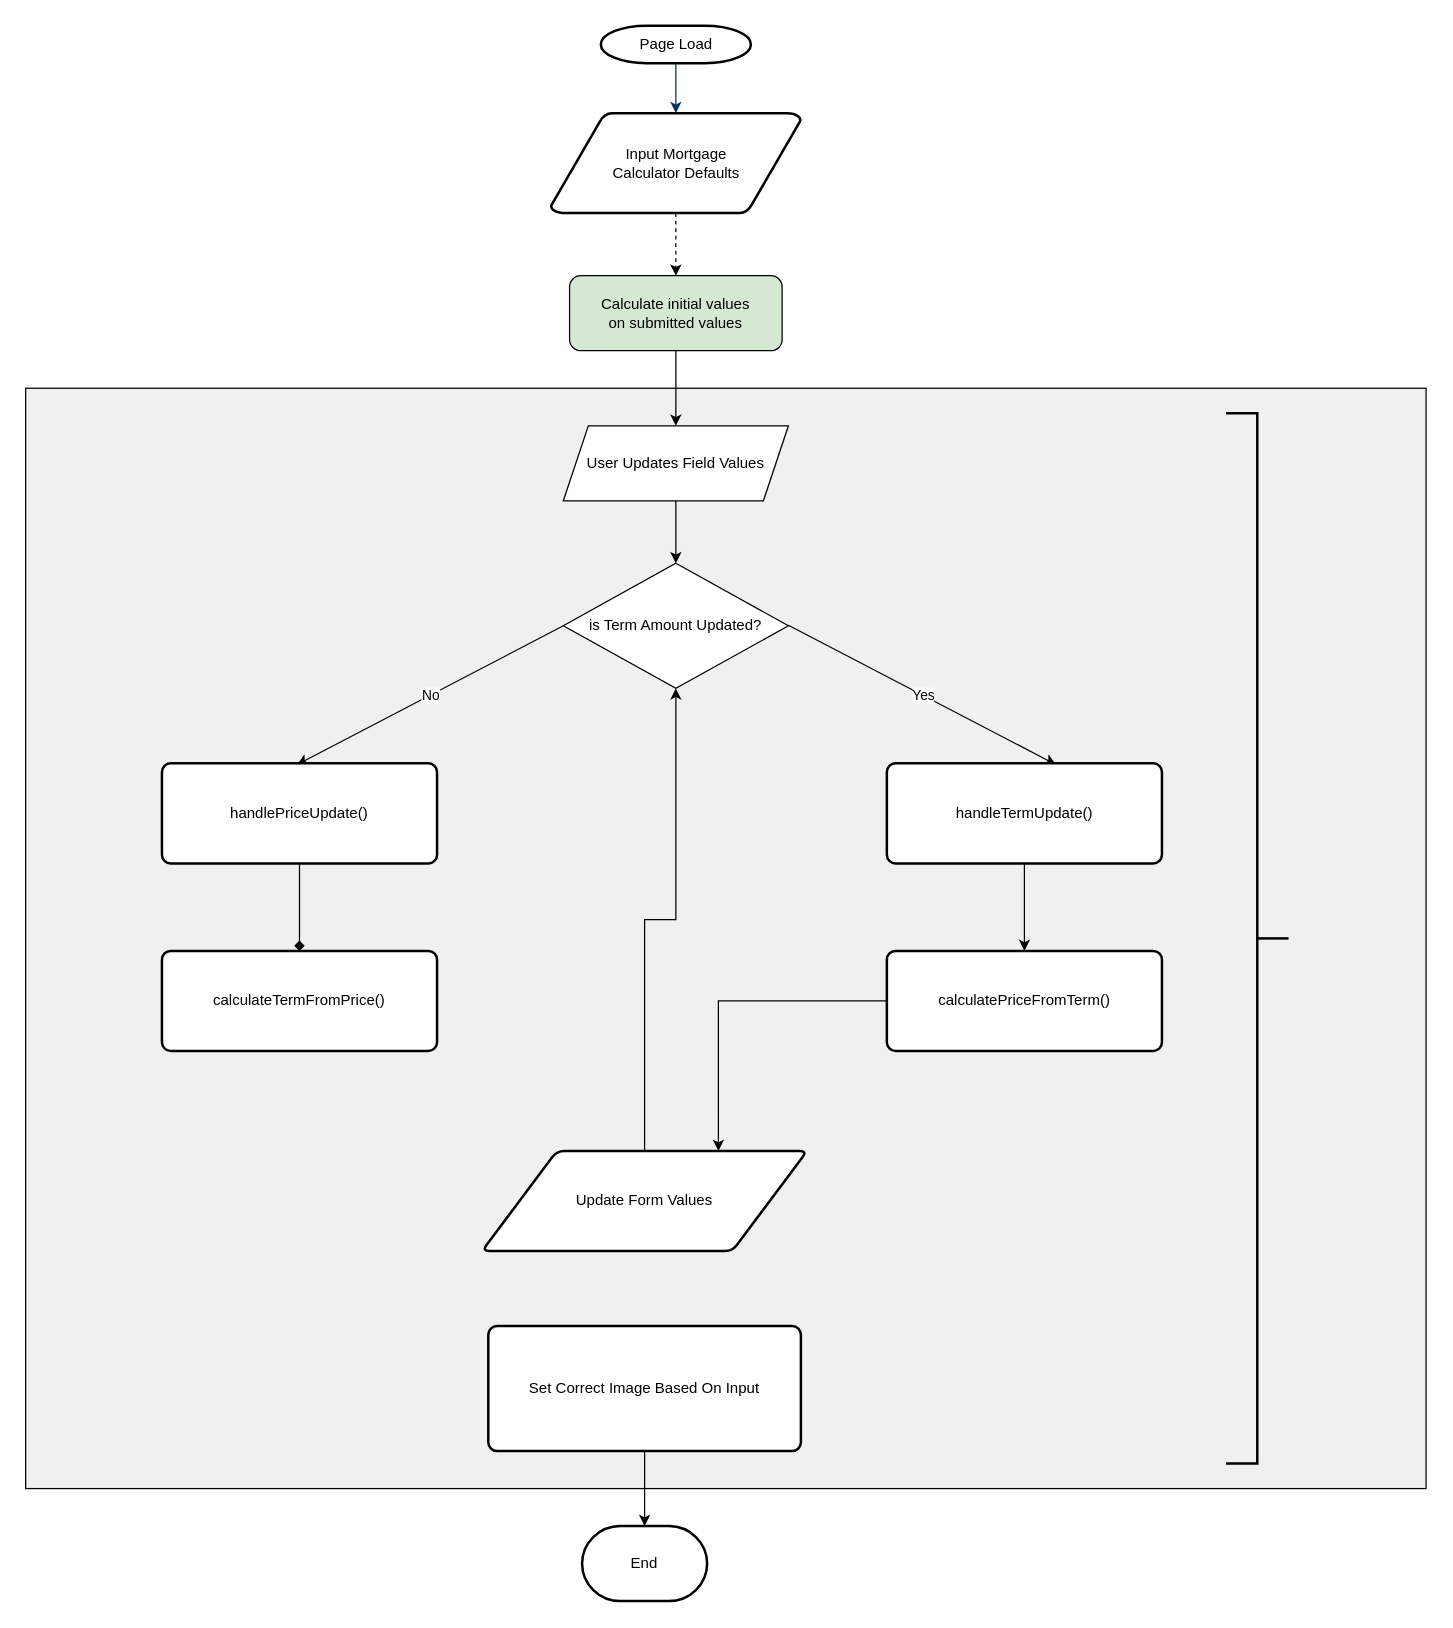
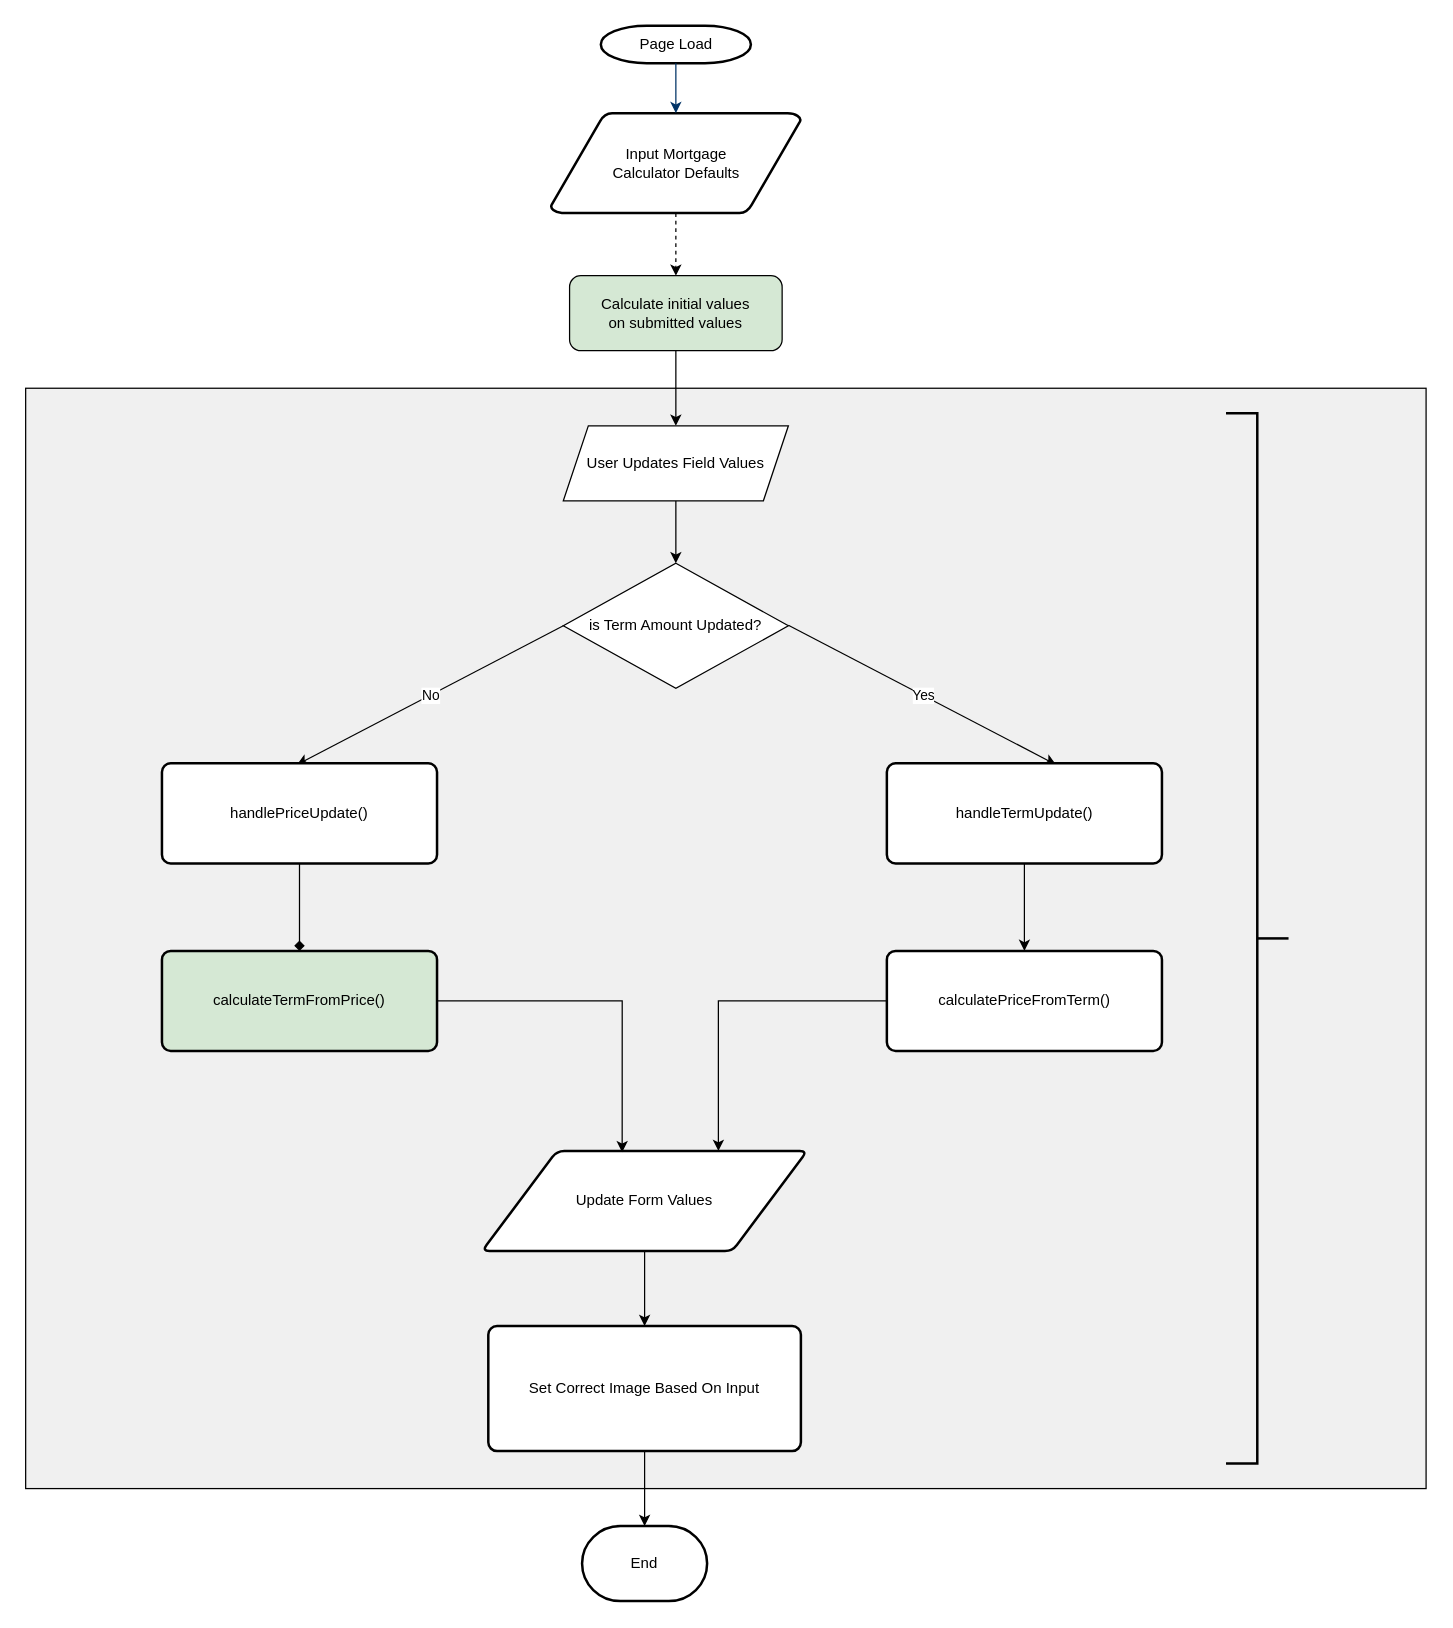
  <mxCell id="0" />
  <mxCell id="1" parent="0" />
  <mxCell id="2" value="" style="rounded=0;whiteSpace=wrap;html=1;fillColor=#F0F0F0;" vertex="1" parent="1"><mxGeometry x="20" y="310" width="1120" height="880" as="geometry" /></mxCell>
  <mxCell id="3" value="Page Load" style="shape=mxgraph.flowchart.terminator;strokeWidth=2;gradientColor=none;gradientDirection=north;fontStyle=0;html=1;" parent="1" vertex="1"><mxGeometry x="480" y="20" width="120" height="30" as="geometry" /></mxCell>
  <mxCell id="4" value="" style="edgeStyle=orthogonalEdgeStyle;rounded=0;orthogonalLoop=1;jettySize=auto;html=1;dashed=1;" edge="1" parent="1" source="5" target="8"><mxGeometry relative="1" as="geometry" /></mxCell>
  <mxCell id="5" value="Input Mortgage&lt;br&gt;Calculator Defaults" style="shape=mxgraph.flowchart.data;strokeWidth=2;gradientColor=none;gradientDirection=north;fontStyle=0;html=1;" parent="1" vertex="1"><mxGeometry x="440" y="90" width="200" height="80" as="geometry" /></mxCell>
  <mxCell id="6" style="fontStyle=1;strokeColor=#003366;strokeWidth=1;html=1;" parent="1" source="3" target="5" edge="1"><mxGeometry relative="1" as="geometry" /></mxCell>
  <mxCell id="7" value="" style="edgeStyle=orthogonalEdgeStyle;rounded=0;orthogonalLoop=1;jettySize=auto;html=1;" edge="1" parent="1" source="8" target="10"><mxGeometry relative="1" as="geometry" /></mxCell>
  <mxCell id="8" value="Calculate initial values&lt;br&gt;on submitted values" style="rounded=1;whiteSpace=wrap;html=1;fillColor=#d5e8d4;" vertex="1" parent="1"><mxGeometry x="455" y="220" width="170" height="60" as="geometry" /></mxCell>
  <mxCell id="9" value="" style="edgeStyle=orthogonalEdgeStyle;rounded=0;orthogonalLoop=1;jettySize=auto;html=1;" edge="1" parent="1" source="10" target="11"><mxGeometry relative="1" as="geometry" /></mxCell>
  <mxCell id="10" value="User Updates Field Values" style="shape=parallelogram;perimeter=parallelogramPerimeter;whiteSpace=wrap;html=1;fixedSize=1;" vertex="1" parent="1"><mxGeometry x="450" y="340" width="180" height="60" as="geometry" /></mxCell>
  <mxCell id="11" value="is Term Amount Updated?" style="rhombus;whiteSpace=wrap;html=1;" vertex="1" parent="1"><mxGeometry x="450" y="450" width="180" height="100" as="geometry" /></mxCell>
  <mxCell id="12" value="" style="endArrow=classic;html=1;entryX=0.72;entryY=0.013;entryDx=0;entryDy=0;entryPerimeter=0;" edge="1" parent="1"><mxGeometry relative="1" as="geometry"><mxPoint x="630" y="499.5" as="sourcePoint" /><mxPoint x="844" y="611.04" as="targetPoint" /></mxGeometry></mxCell>
  <mxCell id="13" value="Yes" style="edgeLabel;resizable=0;html=1;align=center;verticalAlign=middle;" connectable="0" vertex="1" parent="12"><mxGeometry relative="1" as="geometry" /></mxCell>
  <mxCell id="14" value="" style="endArrow=classic;html=1;exitX=0;exitY=0.5;exitDx=0;exitDy=0;entryX=0.535;entryY=0.013;entryDx=0;entryDy=0;entryPerimeter=0;" edge="1" parent="1" source="11"><mxGeometry relative="1" as="geometry"><mxPoint x="430" y="790" as="sourcePoint" /><mxPoint x="237" y="611.04" as="targetPoint" /></mxGeometry></mxCell>
  <mxCell id="15" value="No" style="edgeLabel;resizable=0;html=1;align=center;verticalAlign=middle;" connectable="0" vertex="1" parent="14"><mxGeometry relative="1" as="geometry" /></mxCell>
- <mxCell id="16" value="" style="edgeStyle=orthogonalEdgeStyle;rounded=0;orthogonalLoop=1;jettySize=auto;html=1;" edge="1" parent="1" source="17" target="11"><mxGeometry relative="1" as="geometry" /></mxCell>
+ <mxCell id="16" value="" style="edgeStyle=orthogonalEdgeStyle;rounded=0;orthogonalLoop=1;jettySize=auto;html=1;" edge="1" parent="1" source="17" target="19"><mxGeometry relative="1" as="geometry" /></mxCell>
  <mxCell id="17" value="Update Form Values" style="shape=parallelogram;html=1;strokeWidth=2;perimeter=parallelogramPerimeter;whiteSpace=wrap;rounded=1;arcSize=12;size=0.23;" vertex="1" parent="1"><mxGeometry x="385" y="920" width="260" height="80" as="geometry" /></mxCell>
  <mxCell id="18" value="" style="edgeStyle=orthogonalEdgeStyle;rounded=0;orthogonalLoop=1;jettySize=auto;html=1;" edge="1" parent="1" source="19" target="20"><mxGeometry relative="1" as="geometry" /></mxCell>
  <mxCell id="19" value="Set Correct Image Based On Input" style="rounded=1;whiteSpace=wrap;html=1;absoluteArcSize=1;arcSize=14;strokeWidth=2;" vertex="1" parent="1"><mxGeometry x="390" y="1060" width="250" height="100" as="geometry" /></mxCell>
  <mxCell id="20" value="End" style="strokeWidth=2;html=1;shape=mxgraph.flowchart.terminator;whiteSpace=wrap;" vertex="1" parent="1"><mxGeometry x="465" y="1220" width="100" height="60" as="geometry" /></mxCell>
  <mxCell id="21" value="" style="edgeStyle=orthogonalEdgeStyle;rounded=0;orthogonalLoop=1;jettySize=auto;html=1;endArrow=diamond;" edge="1" parent="1" source="22" target="28"><mxGeometry relative="1" as="geometry" /></mxCell>
  <mxCell id="22" value="handlePriceUpdate()" style="rounded=1;whiteSpace=wrap;html=1;absoluteArcSize=1;arcSize=14;strokeWidth=2;" vertex="1" parent="1"><mxGeometry x="129" y="610" width="220" height="80" as="geometry" /></mxCell>
  <mxCell id="23" value="" style="edgeStyle=orthogonalEdgeStyle;rounded=0;orthogonalLoop=1;jettySize=auto;html=1;" edge="1" parent="1" source="24" target="26"><mxGeometry relative="1" as="geometry" /></mxCell>
  <mxCell id="24" value="handleTermUpdate()" style="rounded=1;whiteSpace=wrap;html=1;absoluteArcSize=1;arcSize=14;strokeWidth=2;" vertex="1" parent="1"><mxGeometry x="708.75" y="610" width="220" height="80" as="geometry" /></mxCell>
  <mxCell id="25" style="edgeStyle=orthogonalEdgeStyle;rounded=0;orthogonalLoop=1;jettySize=auto;html=1;entryX=0.727;entryY=0;entryDx=0;entryDy=0;entryPerimeter=0;" edge="1" parent="1" source="26" target="17"><mxGeometry relative="1" as="geometry" /></mxCell>
  <mxCell id="26" value="calculatePriceFromTerm()" style="rounded=1;whiteSpace=wrap;html=1;absoluteArcSize=1;arcSize=14;strokeWidth=2;" vertex="1" parent="1"><mxGeometry x="708.75" y="760" width="220" height="80" as="geometry" /></mxCell>
- <mxCell id="28" value="calculateTermFromPrice()" style="rounded=1;whiteSpace=wrap;html=1;absoluteArcSize=1;arcSize=14;strokeWidth=2;" vertex="1" parent="1"><mxGeometry x="129" y="760" width="220" height="80" as="geometry" /></mxCell>
+ <mxCell id="27" style="edgeStyle=orthogonalEdgeStyle;rounded=0;orthogonalLoop=1;jettySize=auto;html=1;entryX=0.431;entryY=0.013;entryDx=0;entryDy=0;entryPerimeter=0;" edge="1" parent="1" source="28" target="17"><mxGeometry relative="1" as="geometry" /></mxCell>
+ <mxCell id="28" value="calculateTermFromPrice()" style="rounded=1;whiteSpace=wrap;html=1;absoluteArcSize=1;arcSize=14;strokeWidth=2;fillColor=#d5e8d4;" vertex="1" parent="1"><mxGeometry x="129" y="760" width="220" height="80" as="geometry" /></mxCell>
  <mxCell id="29" value="" style="strokeWidth=2;html=1;shape=mxgraph.flowchart.annotation_2;align=left;labelPosition=right;pointerEvents=1;rotation=-180;" vertex="1" parent="1"><mxGeometry x="980" y="330" width="50" height="840" as="geometry" /></mxCell>
